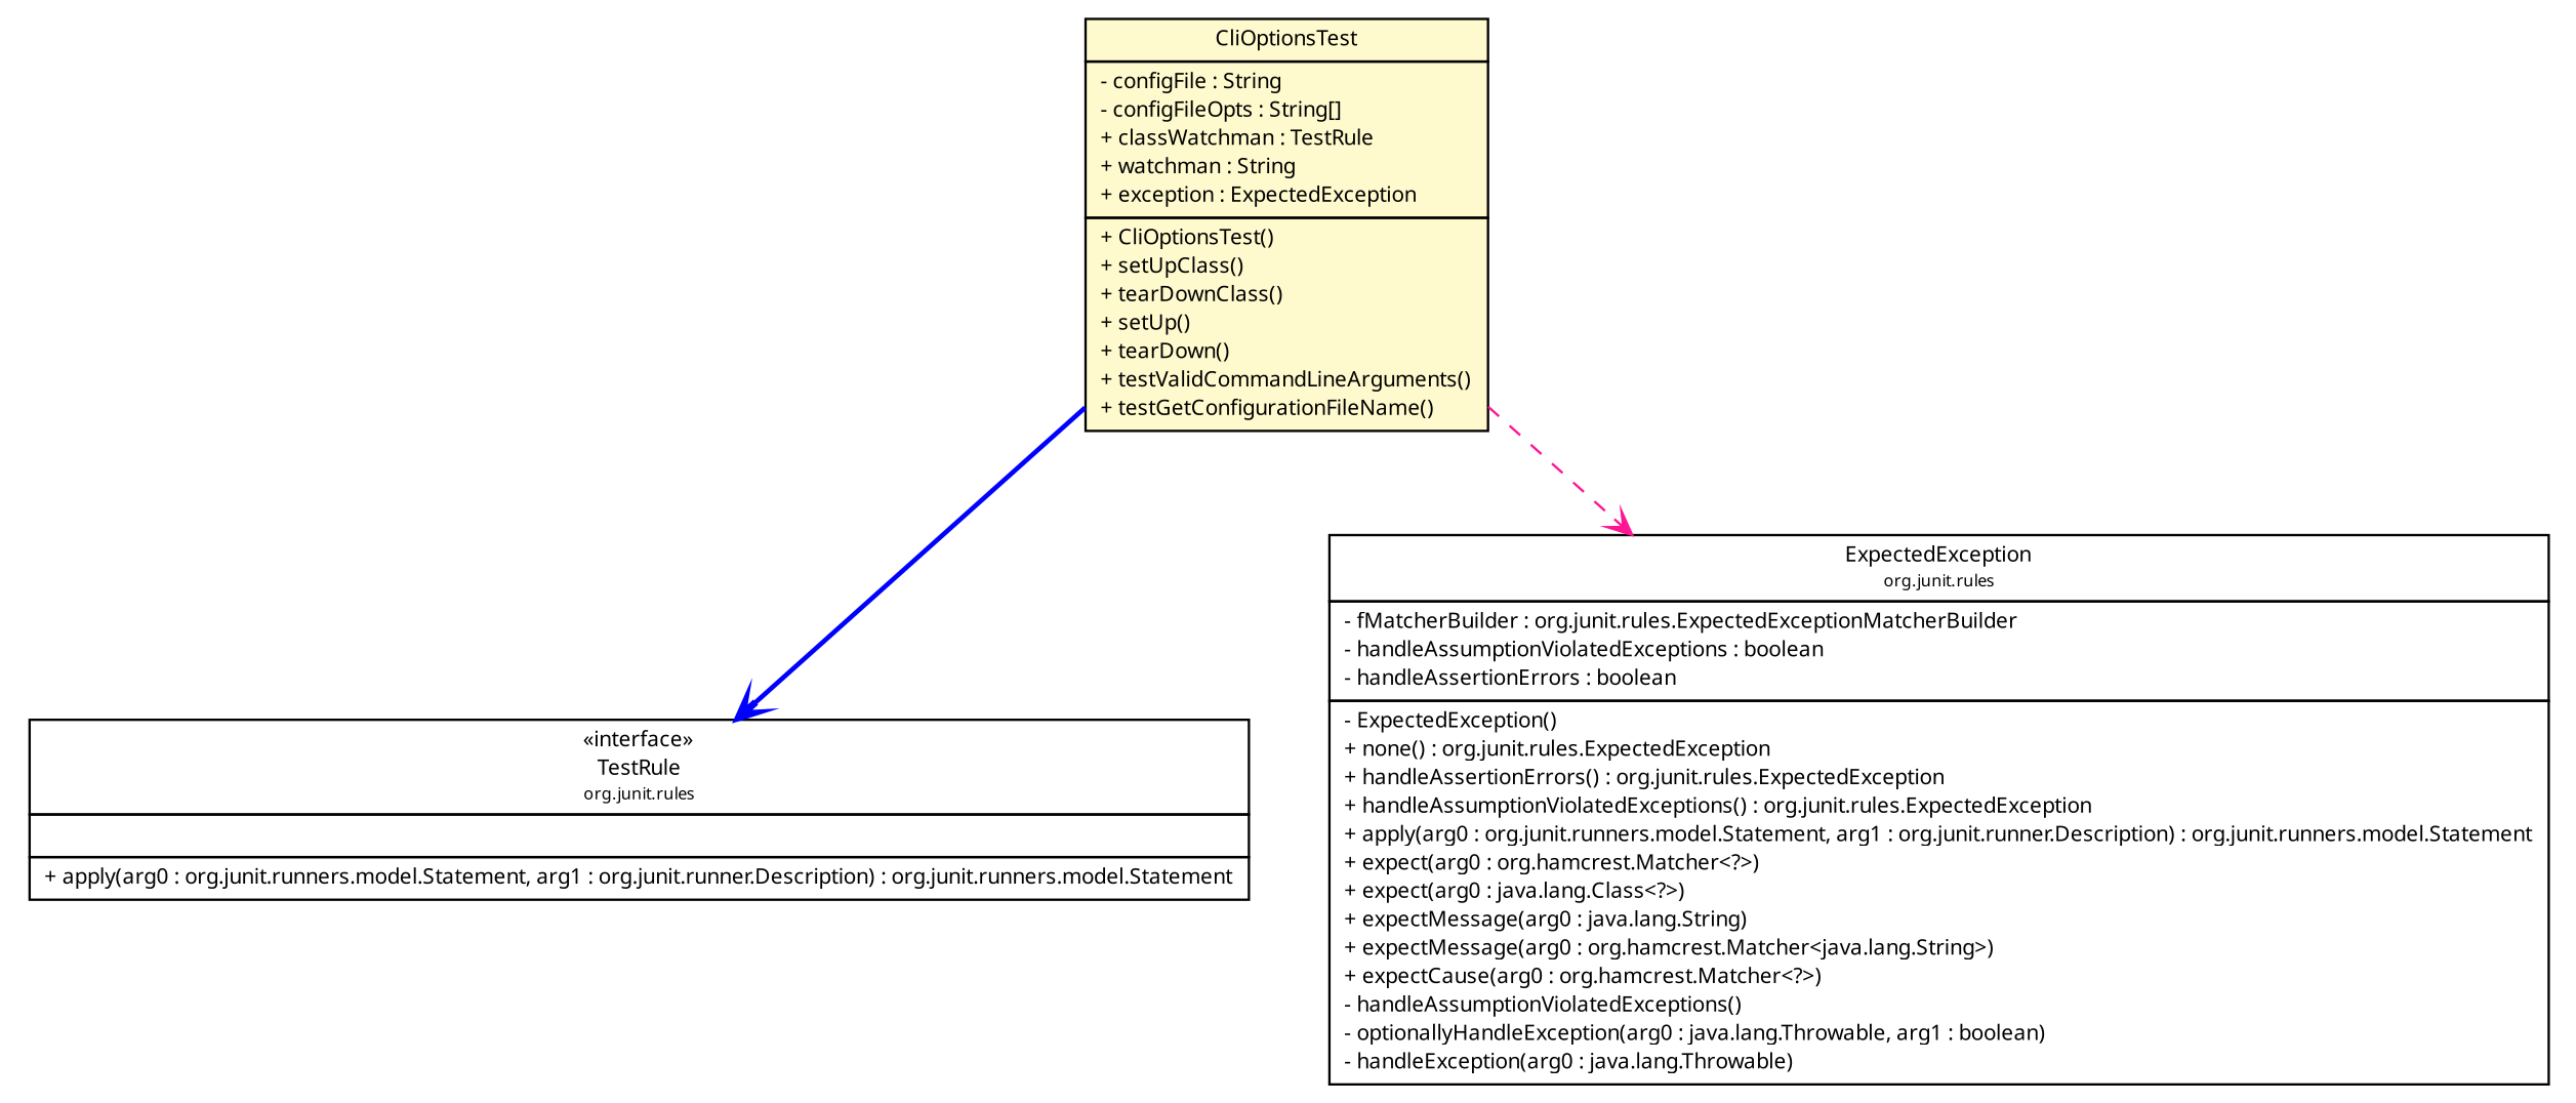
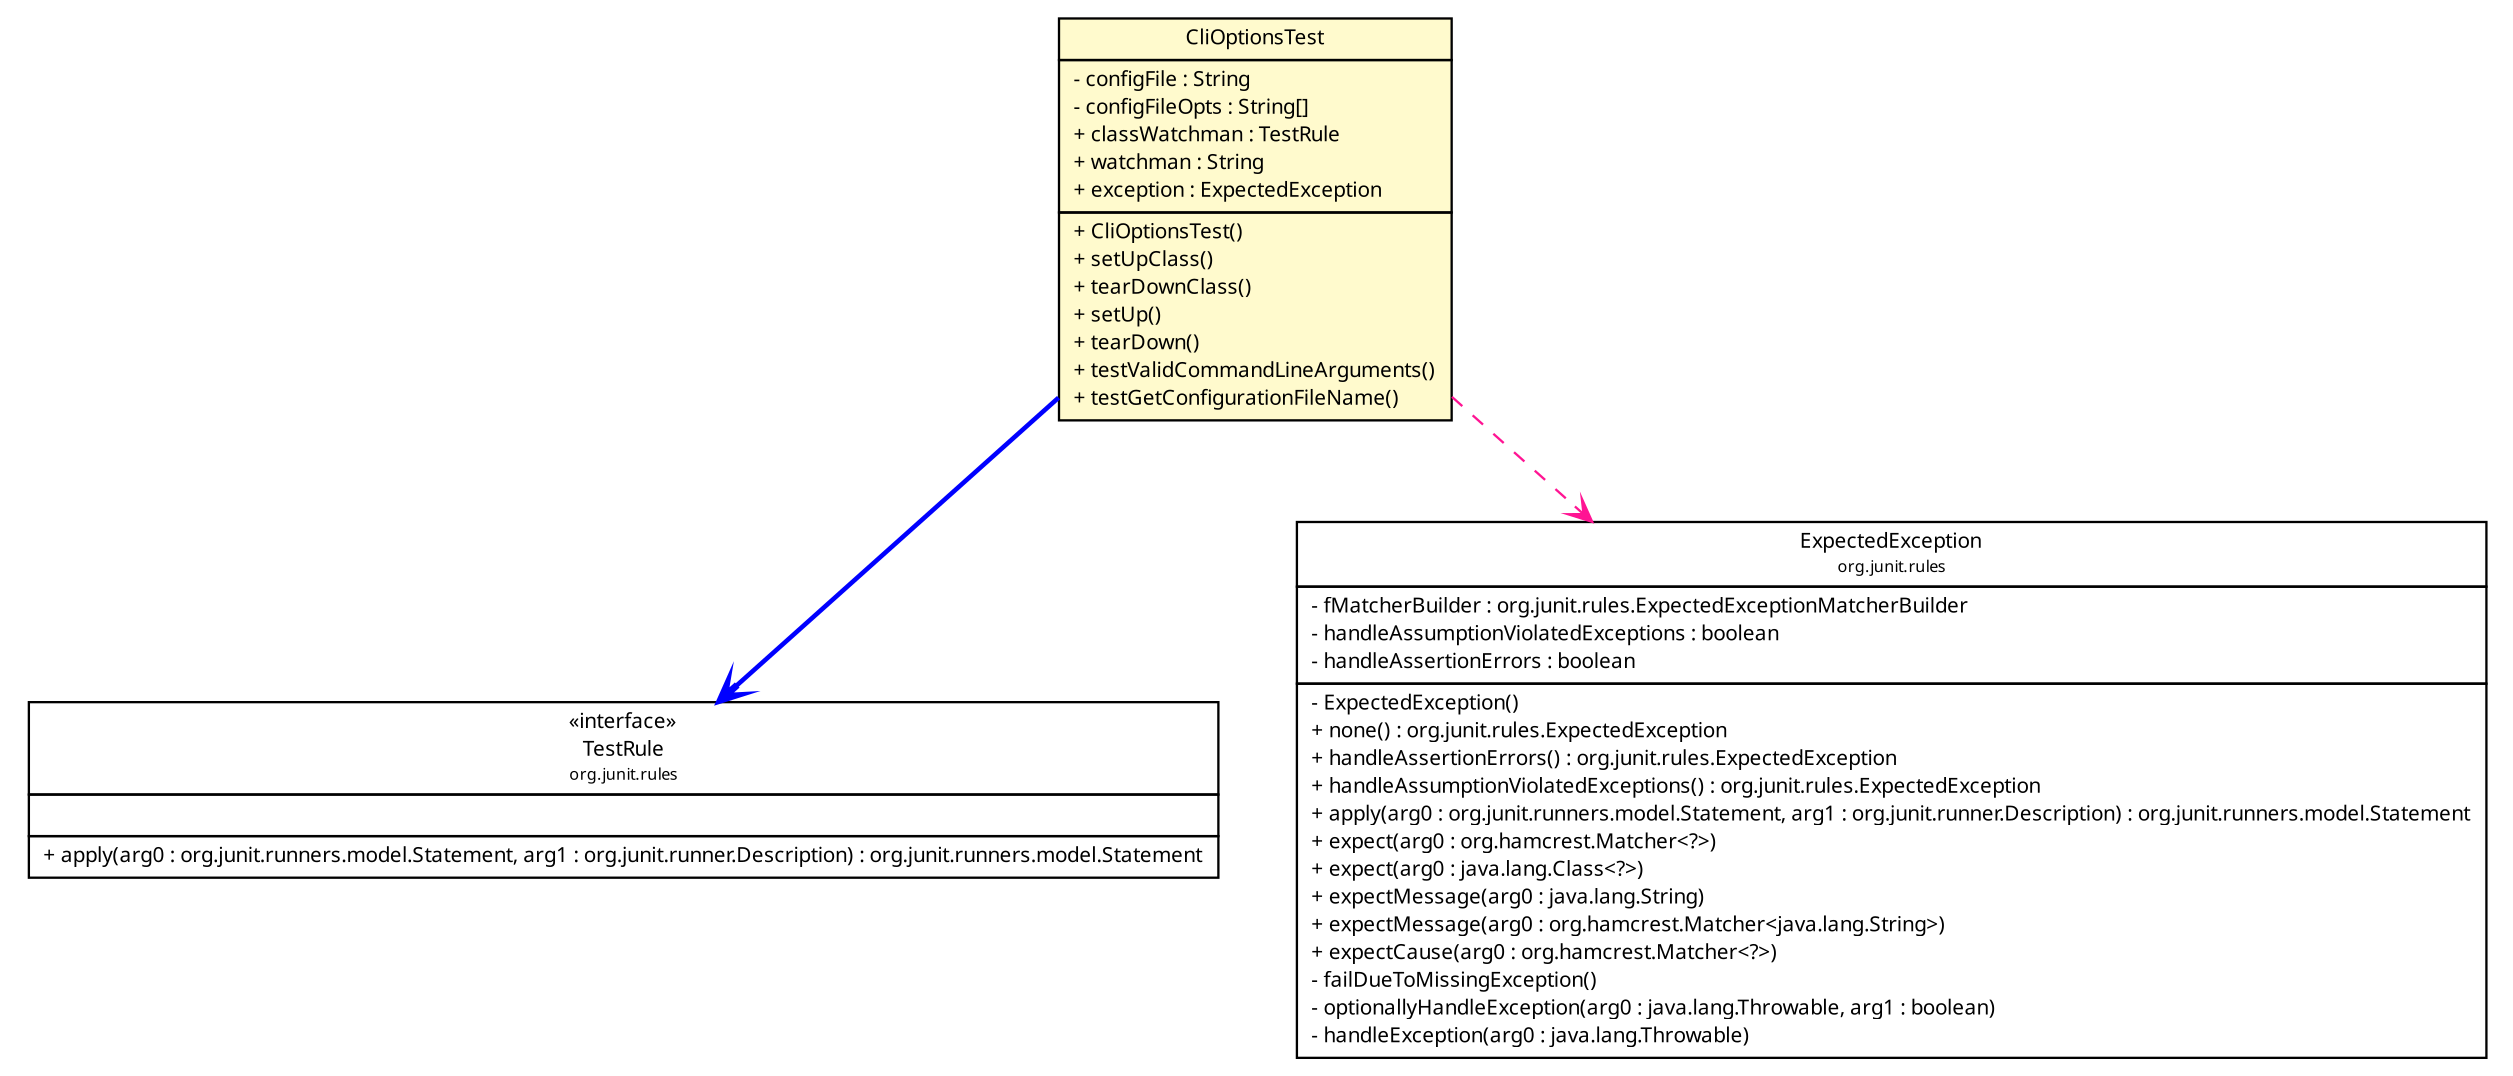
  digraph {
    nodesep=0.25
    ranksep=0.5
    node [fontcolor=black fontname="Trebuchet MS" fontsize=9.0 shape=plaintext]
    edge [arrowhead=open fontcolor=black fontname="Trebuchet MS" fontsize=10.0 headport=p labelfontname="Trebuchet MS" labelfontsize=10 tailport=p]
    n1 [label=<<table title="broadwick.CliOptionsTest" border="0" cellborder="1" cellspacing="0" cellpadding="2" port="p" bgcolor="lemonChiffon" href="./CliOptionsTest.html"> 		<tr><td><table border="0" cellspacing="0" cellpadding="1"> <tr><td align="center" balign="center"><font face="Trebuchet MS"> CliOptionsTest </font></td></tr> 		</table></td></tr> 		<tr><td><table border="0" cellspacing="0" cellpadding="1"> <tr><td align="left" balign="left"> - configFile : String </td></tr> <tr><td align="left" balign="left"> - configFileOpts : String[] </td></tr> <tr><td align="left" balign="left"> + classWatchman : TestRule </td></tr> <tr><td align="left" balign="left"> + watchman : String </td></tr> <tr><td align="left" balign="left"> + exception : ExpectedException </td></tr> 		</table></td></tr> 		<tr><td><table border="0" cellspacing="0" cellpadding="1"> <tr><td align="left" balign="left"> + CliOptionsTest() </td></tr> <tr><td align="left" balign="left"> + setUpClass() </td></tr> <tr><td align="left" balign="left"> + tearDownClass() </td></tr> <tr><td align="left" balign="left"> + setUp() </td></tr> <tr><td align="left" balign="left"> + tearDown() </td></tr> <tr><td align="left" balign="left"> + testValidCommandLineArguments() </td></tr> <tr><td align="left" balign="left"> + testGetConfigurationFileName() </td></tr> 		</table></td></tr> 		</table>>]
    n2 [label=<<table title="org.junit.rules.TestRule" border="0" cellborder="1" cellspacing="0" cellpadding="2" port="p" href="http://java.sun.com/j2se/1.4.2/docs/api/org/junit/rules/TestRule.html"> 		<tr><td><table border="0" cellspacing="0" cellpadding="1"> <tr><td align="center" balign="center"> &#171;interface&#187; </td></tr> <tr><td align="center" balign="center"><font face="Trebuchet MS"> TestRule </font></td></tr> <tr><td align="center" balign="center"><font face="Trebuchet MS" point-size="7.0"> org.junit.rules </font></td></tr> 		</table></td></tr> 		<tr><td><table border="0" cellspacing="0" cellpadding="1"> <tr><td align="left" balign="left">  </td></tr> 		</table></td></tr> 		<tr><td><table border="0" cellspacing="0" cellpadding="1"> <tr><td align="left" balign="left"> + apply(arg0 : org.junit.runners.model.Statement, arg1 : org.junit.runner.Description) : org.junit.runners.model.Statement </td></tr> 		</table></td></tr> 		</table>>]
-   n3 [label=<<table title="org.junit.rules.ExpectedException" border="0" cellborder="1" cellspacing="0" cellpadding="2" port="p" href="http://java.sun.com/j2se/1.4.2/docs/api/org/junit/rules/ExpectedException.html"> 		<tr><td><table border="0" cellspacing="0" cellpadding="1"> <tr><td align="center" balign="center"><font face="Trebuchet MS"> ExpectedException </font></td></tr> <tr><td align="center" balign="center"><font face="Trebuchet MS" point-size="7.0"> org.junit.rules </font></td></tr> 		</table></td></tr> 		<tr><td><table border="0" cellspacing="0" cellpadding="1"> <tr><td align="left" balign="left"> - fMatcherBuilder : org.junit.rules.ExpectedExceptionMatcherBuilder </td></tr> <tr><td align="left" balign="left"> - handleAssumptionViolatedExceptions : boolean </td></tr> <tr><td align="left" balign="left"> - handleAssertionErrors : boolean </td></tr> 		</table></td></tr> 		<tr><td><table border="0" cellspacing="0" cellpadding="1"> <tr><td align="left" balign="left"> - ExpectedException() </td></tr> <tr><td align="left" balign="left"> + none() : org.junit.rules.ExpectedException </td></tr> <tr><td align="left" balign="left"> + handleAssertionErrors() : org.junit.rules.ExpectedException </td></tr> <tr><td align="left" balign="left"> + handleAssumptionViolatedExceptions() : org.junit.rules.ExpectedException </td></tr> <tr><td align="left" balign="left"> + apply(arg0 : org.junit.runners.model.Statement, arg1 : org.junit.runner.Description) : org.junit.runners.model.Statement </td></tr> <tr><td align="left" balign="left"> + expect(arg0 : org.hamcrest.Matcher&lt;?&gt;) </td></tr> <tr><td align="left" balign="left"> + expect(arg0 : java.lang.Class&lt;?&gt;) </td></tr> <tr><td align="left" balign="left"> + expectMessage(arg0 : java.lang.String) </td></tr> <tr><td align="left" balign="left"> + expectMessage(arg0 : org.hamcrest.Matcher&lt;java.lang.String&gt;) </td></tr> <tr><td align="left" balign="left"> + expectCause(arg0 : org.hamcrest.Matcher&lt;?&gt;) </td></tr> <tr><td align="left" balign="left"> - handleAssumptionViolatedExceptions() </td></tr> <tr><td align="left" balign="left"> - optionallyHandleException(arg0 : java.lang.Throwable, arg1 : boolean) </td></tr> <tr><td align="left" balign="left"> - handleException(arg0 : java.lang.Throwable) </td></tr> 		</table></td></tr> 		</table>>]
+   n3 [label=<<table title="org.junit.rules.ExpectedException" border="0" cellborder="1" cellspacing="0" cellpadding="2" port="p" href="http://java.sun.com/j2se/1.4.2/docs/api/org/junit/rules/ExpectedException.html"> 		<tr><td><table border="0" cellspacing="0" cellpadding="1"> <tr><td align="center" balign="center"><font face="Trebuchet MS"> ExpectedException </font></td></tr> <tr><td align="center" balign="center"><font face="Trebuchet MS" point-size="7.0"> org.junit.rules </font></td></tr> 		</table></td></tr> 		<tr><td><table border="0" cellspacing="0" cellpadding="1"> <tr><td align="left" balign="left"> - fMatcherBuilder : org.junit.rules.ExpectedExceptionMatcherBuilder </td></tr> <tr><td align="left" balign="left"> - handleAssumptionViolatedExceptions : boolean </td></tr> <tr><td align="left" balign="left"> - handleAssertionErrors : boolean </td></tr> 		</table></td></tr> 		<tr><td><table border="0" cellspacing="0" cellpadding="1"> <tr><td align="left" balign="left"> - ExpectedException() </td></tr> <tr><td align="left" balign="left"> + none() : org.junit.rules.ExpectedException </td></tr> <tr><td align="left" balign="left"> + handleAssertionErrors() : org.junit.rules.ExpectedException </td></tr> <tr><td align="left" balign="left"> + handleAssumptionViolatedExceptions() : org.junit.rules.ExpectedException </td></tr> <tr><td align="left" balign="left"> + apply(arg0 : org.junit.runners.model.Statement, arg1 : org.junit.runner.Description) : org.junit.runners.model.Statement </td></tr> <tr><td align="left" balign="left"> + expect(arg0 : org.hamcrest.Matcher&lt;?&gt;) </td></tr> <tr><td align="left" balign="left"> + expect(arg0 : java.lang.Class&lt;?&gt;) </td></tr> <tr><td align="left" balign="left"> + expectMessage(arg0 : java.lang.String) </td></tr> <tr><td align="left" balign="left"> + expectMessage(arg0 : org.hamcrest.Matcher&lt;java.lang.String&gt;) </td></tr> <tr><td align="left" balign="left"> + expectCause(arg0 : org.hamcrest.Matcher&lt;?&gt;) </td></tr> <tr><td align="left" balign="left"> - failDueToMissingException() </td></tr> <tr><td align="left" balign="left"> - optionallyHandleException(arg0 : java.lang.Throwable, arg1 : boolean) </td></tr> <tr><td align="left" balign="left"> - handleException(arg0 : java.lang.Throwable) </td></tr> 		</table></td></tr> 		</table>>]
    n1 -> n2 [color=blue style=bold]
    n1 -> n3 [color=deeppink style=dashed]
  }
